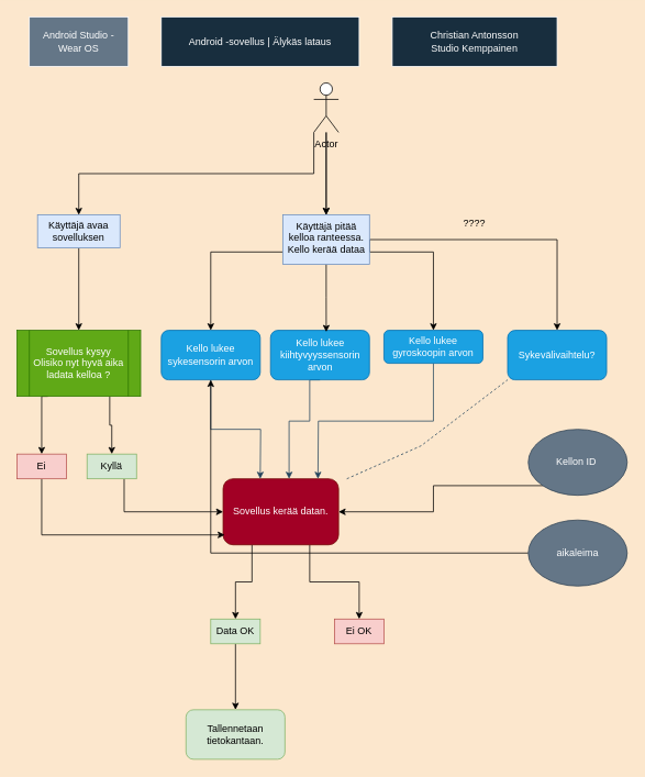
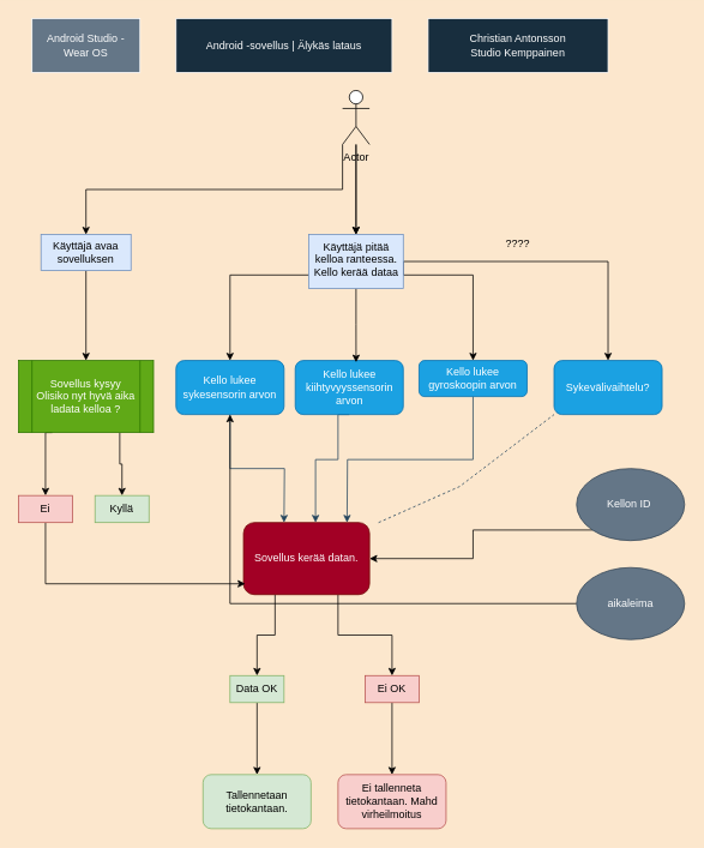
  <mxCell id="0" />
  <mxCell id="1" parent="0" />
  <mxCell id="2" value="Android Studio - &lt;br&gt;Wear OS" style="rounded=0;whiteSpace=wrap;html=1;fillColor=#647687;strokeColor=#FFFFFF;fontColor=#FFFFFF;" parent="1" vertex="1"><mxGeometry x="35" y="20" width="120" height="60" as="geometry" /></mxCell>
  <mxCell id="3" style="edgeStyle=orthogonalEdgeStyle;rounded=0;orthogonalLoop=1;jettySize=auto;html=1;exitX=0.5;exitY=1;exitDx=0;exitDy=0;entryX=0.25;entryY=0;entryDx=0;entryDy=0;labelBackgroundColor=#FCE7CD;strokeColor=#23445D;" parent="1" source="4" edge="1"><mxGeometry relative="1" as="geometry"><mxPoint x="315" y="580" as="targetPoint" /></mxGeometry></mxCell>
  <mxCell id="4" value="Kello lukee sykesensorin arvon" style="rounded=1;whiteSpace=wrap;html=1;fillColor=#1ba1e2;strokeColor=#006EAF;fontColor=#ffffff;" parent="1" vertex="1"><mxGeometry x="195" y="400" width="120" height="60" as="geometry" /></mxCell>
  <mxCell id="5" style="edgeStyle=orthogonalEdgeStyle;rounded=0;orthogonalLoop=1;jettySize=auto;html=1;exitX=0.5;exitY=1;exitDx=0;exitDy=0;labelBackgroundColor=#FCE7CD;strokeColor=#23445D;" parent="1" source="6" edge="1"><mxGeometry relative="1" as="geometry"><mxPoint x="350" y="580" as="targetPoint" /><Array as="points"><mxPoint x="375" y="510" /><mxPoint x="350" y="510" /></Array></mxGeometry></mxCell>
  <mxCell id="6" value="Kello lukee kiihtyvyyssensorin arvon" style="rounded=1;whiteSpace=wrap;html=1;fillColor=#1ba1e2;strokeColor=#006EAF;fontColor=#ffffff;" parent="1" vertex="1"><mxGeometry x="327.5" y="400" width="120" height="60" as="geometry" /></mxCell>
  <mxCell id="7" style="edgeStyle=orthogonalEdgeStyle;rounded=0;orthogonalLoop=1;jettySize=auto;html=1;exitX=0.5;exitY=1;exitDx=0;exitDy=0;entryX=0.75;entryY=0;entryDx=0;entryDy=0;labelBackgroundColor=#FCE7CD;strokeColor=#23445D;" parent="1" source="8" edge="1"><mxGeometry relative="1" as="geometry"><mxPoint x="385" y="580" as="targetPoint" /></mxGeometry></mxCell>
  <mxCell id="8" value="Kello lukee gyroskoopin arvon" style="rounded=1;whiteSpace=wrap;html=1;fillColor=#1ba1e2;strokeColor=#006EAF;fontColor=#ffffff;" parent="1" vertex="1"><mxGeometry x="465" y="400" width="120" height="40" as="geometry" /></mxCell>
  <mxCell id="9" value="Android -sovellus | Älykäs lataus" style="rounded=0;whiteSpace=wrap;html=1;fillColor=#182E3E;strokeColor=#FFFFFF;fontColor=#FFFFFF;" parent="1" vertex="1"><mxGeometry x="195" y="20" width="240" height="60" as="geometry" /></mxCell>
  <mxCell id="10" value="Christian Antonsson&lt;br&gt;Studio Kemppainen" style="rounded=0;whiteSpace=wrap;html=1;fillColor=#182E3E;strokeColor=#FFFFFF;fontColor=#FFFFFF;" parent="1" vertex="1"><mxGeometry x="475" y="20" width="200" height="60" as="geometry" /></mxCell>
  <mxCell id="11" style="edgeStyle=orthogonalEdgeStyle;rounded=0;orthogonalLoop=1;jettySize=auto;html=1;exitX=0;exitY=1;exitDx=0;exitDy=0;entryX=1;entryY=0.5;entryDx=0;entryDy=0;" edge="1" parent="1" source="12" target="26"><mxGeometry relative="1" as="geometry" /></mxCell>
  <mxCell id="12" value="Kellon ID&amp;nbsp;&lt;span style=&quot;color: rgba(0, 0, 0, 0); font-family: monospace; font-size: 0px; text-align: start;&quot;&gt;%3CmxGraphModel%3E%3Croot%3E%3CmxCell%20id%3D%220%22%2F%3E%3CmxCell%20id%3D%221%22%20parent%3D%220%22%2F%3E%3CmxCell%20id%3D%222%22%20value%3D%22Kello%20lukee%20sensorin%20arvon%22%20style%3D%22rounded%3D1%3BwhiteSpace%3Dwrap%3Bhtml%3D1%3B%22%20vertex%3D%221%22%20parent%3D%221%22%3E%3CmxGeometry%20x%3D%22160%22%20y%3D%22240%22%20width%3D%22120%22%20height%3D%2260%22%20as%3D%22geometry%22%2F%3E%3C%2FmxCell%3E%3C%2Froot%3E%3C%2FmxGraphModel%3E&lt;/span&gt;" style="ellipse;whiteSpace=wrap;html=1;fillColor=#647687;strokeColor=#314354;fontColor=#ffffff;" parent="1" vertex="1"><mxGeometry x="640" y="520" width="120" height="80" as="geometry" /></mxCell>
  <mxCell id="13" value="Sykevälivaihtelu?" style="rounded=1;whiteSpace=wrap;html=1;fillColor=#1ba1e2;strokeColor=#006EAF;fontColor=#ffffff;" parent="1" vertex="1"><mxGeometry x="615" y="400" width="120" height="60" as="geometry" /></mxCell>
  <mxCell id="14" value="" style="endArrow=none;dashed=1;html=1;rounded=0;entryX=0;entryY=1;entryDx=0;entryDy=0;exitX=1;exitY=0;exitDx=0;exitDy=0;labelBackgroundColor=#FCE7CD;strokeColor=#23445D;" parent="1" target="13" edge="1"><mxGeometry width="50" height="50" relative="1" as="geometry"><mxPoint x="420" y="580" as="sourcePoint" /><mxPoint x="440" y="480" as="targetPoint" /><Array as="points"><mxPoint x="510" y="540" /></Array></mxGeometry></mxCell>
  <mxCell id="15" value="" style="edgeStyle=orthogonalEdgeStyle;rounded=0;orthogonalLoop=1;jettySize=auto;html=1;" edge="1" parent="1" source="18" target="23"><mxGeometry relative="1" as="geometry" /></mxCell>
  <mxCell id="16" value="" style="edgeStyle=orthogonalEdgeStyle;rounded=0;orthogonalLoop=1;jettySize=auto;html=1;" edge="1" parent="1" source="18" target="23"><mxGeometry relative="1" as="geometry" /></mxCell>
  <mxCell id="17" style="edgeStyle=orthogonalEdgeStyle;rounded=0;orthogonalLoop=1;jettySize=auto;html=1;exitX=0;exitY=1;exitDx=0;exitDy=0;exitPerimeter=0;entryX=0.5;entryY=0;entryDx=0;entryDy=0;" edge="1" parent="1" source="18" target="39"><mxGeometry relative="1" as="geometry" /></mxCell>
  <mxCell id="18" value="Actor" style="shape=umlActor;verticalLabelPosition=bottom;verticalAlign=top;html=1;" vertex="1" parent="1"><mxGeometry x="380" y="100" width="30" height="60" as="geometry" /></mxCell>
  <mxCell id="19" style="edgeStyle=orthogonalEdgeStyle;rounded=0;orthogonalLoop=1;jettySize=auto;html=1;exitX=1;exitY=0.75;exitDx=0;exitDy=0;entryX=0.5;entryY=0;entryDx=0;entryDy=0;" edge="1" parent="1" source="23" target="13"><mxGeometry relative="1" as="geometry"><Array as="points"><mxPoint x="448" y="290" /><mxPoint x="675" y="290" /></Array></mxGeometry></mxCell>
  <mxCell id="20" style="edgeStyle=orthogonalEdgeStyle;rounded=0;orthogonalLoop=1;jettySize=auto;html=1;exitX=0;exitY=0.75;exitDx=0;exitDy=0;entryX=0.5;entryY=0;entryDx=0;entryDy=0;" edge="1" parent="1" source="23" target="4"><mxGeometry relative="1" as="geometry" /></mxCell>
  <mxCell id="21" style="edgeStyle=orthogonalEdgeStyle;rounded=0;orthogonalLoop=1;jettySize=auto;html=1;exitX=0.5;exitY=1;exitDx=0;exitDy=0;entryX=0.563;entryY=0.033;entryDx=0;entryDy=0;entryPerimeter=0;" edge="1" parent="1" source="23" target="6"><mxGeometry relative="1" as="geometry" /></mxCell>
  <mxCell id="22" style="edgeStyle=orthogonalEdgeStyle;rounded=0;orthogonalLoop=1;jettySize=auto;html=1;exitX=1;exitY=0.75;exitDx=0;exitDy=0;entryX=0.5;entryY=0;entryDx=0;entryDy=0;" edge="1" parent="1" source="23" target="8"><mxGeometry relative="1" as="geometry" /></mxCell>
  <mxCell id="23" value="&lt;div&gt;Käyttäjä pitää kelloa ranteessa. &lt;br&gt;&lt;/div&gt;&lt;div&gt;Kello kerää dataa&lt;br&gt;&lt;/div&gt;" style="whiteSpace=wrap;html=1;verticalAlign=top;fillColor=#dae8fc;strokeColor=#6c8ebf;" vertex="1" parent="1"><mxGeometry x="342.5" y="260" width="105" height="60" as="geometry" /></mxCell>
  <mxCell id="24" style="edgeStyle=orthogonalEdgeStyle;rounded=0;orthogonalLoop=1;jettySize=auto;html=1;exitX=0.75;exitY=1;exitDx=0;exitDy=0;entryX=0.5;entryY=0;entryDx=0;entryDy=0;" edge="1" parent="1" source="26" target="36"><mxGeometry relative="1" as="geometry" /></mxCell>
  <mxCell id="25" style="edgeStyle=orthogonalEdgeStyle;rounded=0;orthogonalLoop=1;jettySize=auto;html=1;exitX=0.25;exitY=1;exitDx=0;exitDy=0;entryX=0.5;entryY=0;entryDx=0;entryDy=0;" edge="1" parent="1" source="26" target="33"><mxGeometry relative="1" as="geometry" /></mxCell>
  <mxCell id="26" value="Sovellus kerää datan." style="rounded=1;whiteSpace=wrap;html=1;fillColor=#a20025;strokeColor=#6F0000;fontColor=#ffffff;" vertex="1" parent="1"><mxGeometry x="270" y="580" width="140" height="80" as="geometry" /></mxCell>
  <mxCell id="27" style="edgeStyle=orthogonalEdgeStyle;rounded=0;orthogonalLoop=1;jettySize=auto;html=1;exitX=0;exitY=0.5;exitDx=0;exitDy=0;" edge="1" parent="1" source="28" target="4"><mxGeometry relative="1" as="geometry" /></mxCell>
  <mxCell id="28" value="aikaleima" style="ellipse;whiteSpace=wrap;html=1;fillColor=#647687;strokeColor=#314354;fontColor=#ffffff;" vertex="1" parent="1"><mxGeometry x="640" y="630" width="120" height="80" as="geometry" /></mxCell>
  <mxCell id="29" style="edgeStyle=orthogonalEdgeStyle;rounded=0;orthogonalLoop=1;jettySize=auto;html=1;exitX=0.75;exitY=1;exitDx=0;exitDy=0;entryX=0.5;entryY=0;entryDx=0;entryDy=0;" edge="1" parent="1" source="31" target="41"><mxGeometry relative="1" as="geometry" /></mxCell>
  <mxCell id="30" style="edgeStyle=orthogonalEdgeStyle;rounded=0;orthogonalLoop=1;jettySize=auto;html=1;exitX=0.25;exitY=1;exitDx=0;exitDy=0;" edge="1" parent="1" source="31" target="43"><mxGeometry relative="1" as="geometry"><mxPoint x="58" y="690" as="targetPoint" /><Array as="points"><mxPoint x="50" y="480" /></Array></mxGeometry></mxCell>
  <mxCell id="31" value="&lt;div&gt;Sovellus kysyy Olisiko nyt hyvä aika ladata kelloa ?&lt;/div&gt;" style="shape=process;whiteSpace=wrap;html=1;backgroundOutline=1;fillColor=#60a917;strokeColor=#2D7600;fontColor=#ffffff;" vertex="1" parent="1"><mxGeometry x="20" y="400" width="150" height="80" as="geometry" /></mxCell>
  <mxCell id="32" style="edgeStyle=orthogonalEdgeStyle;rounded=0;orthogonalLoop=1;jettySize=auto;html=1;exitX=0.5;exitY=1;exitDx=0;exitDy=0;entryX=0.5;entryY=0;entryDx=0;entryDy=0;" edge="1" parent="1" source="33" target="34"><mxGeometry relative="1" as="geometry" /></mxCell>
  <mxCell id="33" value="Data OK" style="text;html=1;strokeColor=#82b366;fillColor=#d5e8d4;align=center;verticalAlign=middle;whiteSpace=wrap;rounded=0;" vertex="1" parent="1"><mxGeometry x="255" y="750" width="60" height="30" as="geometry" /></mxCell>
  <mxCell id="34" value="Tallennetaan tietokantaan." style="rounded=1;whiteSpace=wrap;html=1;fillColor=#d5e8d4;strokeColor=#82b366;" vertex="1" parent="1"><mxGeometry x="225" y="860" width="120" height="60" as="geometry" /></mxCell>
+ <mxCell id="35" style="edgeStyle=orthogonalEdgeStyle;rounded=0;orthogonalLoop=1;jettySize=auto;html=1;exitX=0.5;exitY=1;exitDx=0;exitDy=0;entryX=0.5;entryY=0;entryDx=0;entryDy=0;" edge="1" parent="1" source="36" target="37"><mxGeometry relative="1" as="geometry" /></mxCell>
  <mxCell id="36" value="Ei OK" style="text;html=1;strokeColor=#b85450;fillColor=#f8cecc;align=center;verticalAlign=middle;whiteSpace=wrap;rounded=0;" vertex="1" parent="1"><mxGeometry x="405" y="750" width="60" height="30" as="geometry" /></mxCell>
+ <mxCell id="37" value="Ei tallenneta tietokantaan. Mahd virheilmoitus" style="rounded=1;whiteSpace=wrap;html=1;fillColor=#f8cecc;strokeColor=#b85450;direction=east;" vertex="1" parent="1"><mxGeometry x="375" y="860" width="120" height="60" as="geometry" /></mxCell>
  <mxCell id="38" style="edgeStyle=orthogonalEdgeStyle;rounded=0;orthogonalLoop=1;jettySize=auto;html=1;exitX=0.5;exitY=1;exitDx=0;exitDy=0;entryX=0.5;entryY=0;entryDx=0;entryDy=0;" edge="1" parent="1" source="39" target="31"><mxGeometry relative="1" as="geometry" /></mxCell>
  <mxCell id="39" value="Käyttäjä avaa sovelluksen" style="rounded=0;whiteSpace=wrap;html=1;fillColor=#dae8fc;strokeColor=#6c8ebf;" vertex="1" parent="1"><mxGeometry x="45" y="260" width="100" height="40" as="geometry" /></mxCell>
- <mxCell id="40" style="edgeStyle=orthogonalEdgeStyle;rounded=0;orthogonalLoop=1;jettySize=auto;html=1;exitX=0.75;exitY=1;exitDx=0;exitDy=0;entryX=0;entryY=0.5;entryDx=0;entryDy=0;" edge="1" parent="1" source="41" target="26"><mxGeometry relative="1" as="geometry" /></mxCell>
  <mxCell id="41" value="Kyllä" style="text;html=1;strokeColor=#82b366;fillColor=#d5e8d4;align=center;verticalAlign=middle;whiteSpace=wrap;rounded=0;" vertex="1" parent="1"><mxGeometry x="105" y="550" width="60" height="30" as="geometry" /></mxCell>
  <mxCell id="42" style="edgeStyle=orthogonalEdgeStyle;rounded=0;orthogonalLoop=1;jettySize=auto;html=1;exitX=0.5;exitY=1;exitDx=0;exitDy=0;entryX=0.014;entryY=0.85;entryDx=0;entryDy=0;entryPerimeter=0;" edge="1" parent="1" source="43" target="26"><mxGeometry relative="1" as="geometry" /></mxCell>
  <mxCell id="43" value="Ei" style="text;html=1;strokeColor=#b85450;fillColor=#f8cecc;align=center;verticalAlign=middle;whiteSpace=wrap;rounded=0;" vertex="1" parent="1"><mxGeometry x="20" y="550" width="60" height="30" as="geometry" /></mxCell>
  <mxCell id="44" value="????" style="text;html=1;strokeColor=none;fillColor=none;align=center;verticalAlign=middle;whiteSpace=wrap;rounded=0;" vertex="1" parent="1"><mxGeometry x="545" y="255" width="60" height="30" as="geometry" /></mxCell>
